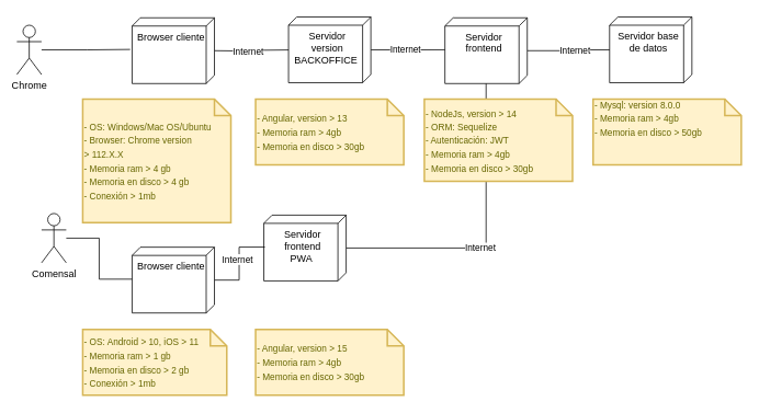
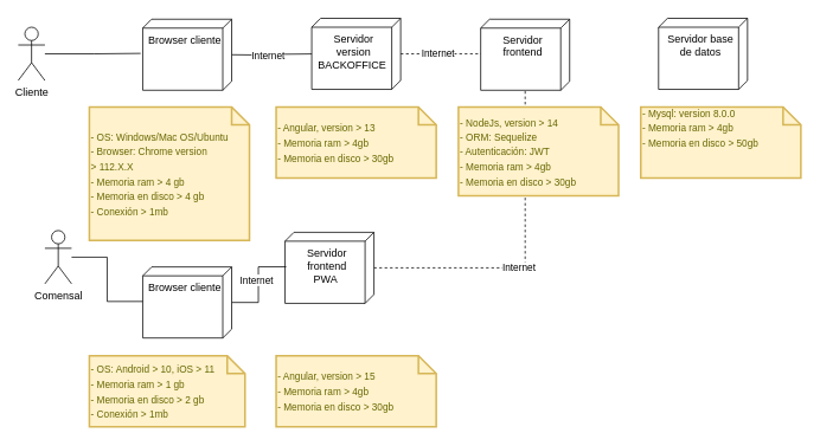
  <mxCell id="0" />
  <mxCell id="1" parent="0" />
  <mxCell id="2" value="&lt;font style=&quot;font-size: 11px;&quot;&gt;- OS: Windows/Mac OS/Ubuntu&lt;br&gt;- Browser: Chrome version &amp;gt;&amp;nbsp;112.X.X&lt;br&gt;- Memoria ram &amp;gt; 4 gb&lt;br&gt;- Memoria en disco &amp;gt; 4 gb&lt;br&gt;- Conexión &amp;gt; 1mb&lt;br&gt;&lt;/font&gt;" style="shape=note;strokeWidth=2;fontSize=14;size=20;whiteSpace=wrap;html=1;fillColor=#fff2cc;strokeColor=#d6b656;fontColor=#666600;align=left;" vertex="1" parent="1"><mxGeometry x="100" y="120" width="180" height="150" as="geometry" /></mxCell>
  <mxCell id="3" value="&lt;font style=&quot;font-size: 11px;&quot;&gt;- Mysql: version 8.0.0&lt;br&gt;- Memoria ram &amp;gt; 4gb&amp;nbsp;&lt;br style=&quot;border-color: var(--border-color);&quot;&gt;- Memoria en disco &amp;gt; 50gb&lt;br&gt;&lt;br&gt;&lt;br&gt;&lt;/font&gt;" style="shape=note;strokeWidth=2;fontSize=14;size=20;whiteSpace=wrap;html=1;fillColor=#fff2cc;strokeColor=#d6b656;fontColor=#666600;align=left;" vertex="1" parent="1"><mxGeometry x="720" y="120" width="180" height="80" as="geometry" /></mxCell>
  <mxCell id="4" value="&lt;font style=&quot;font-size: 11px;&quot;&gt;- OS: Android &amp;gt; 10, iOS &amp;gt; 11&lt;br&gt;- Memoria ram &amp;gt; 1 gb&lt;br&gt;- Memoria en disco &amp;gt; 2 gb&lt;br&gt;- Conexión &amp;gt; 1mb&lt;br&gt;&lt;/font&gt;" style="shape=note;strokeWidth=2;fontSize=14;size=20;whiteSpace=wrap;html=1;fillColor=#fff2cc;strokeColor=#d6b656;fontColor=#666600;align=left;" vertex="1" parent="1"><mxGeometry x="100" y="400" width="175" height="80" as="geometry" /></mxCell>
  <mxCell id="5" value="&lt;font style=&quot;font-size: 11px;&quot;&gt;- Angular, version &amp;gt; 13&lt;br&gt;- Memoria ram &amp;gt; 4gb&amp;nbsp;&lt;br&gt;- Memoria en disco &amp;gt; 30gb&lt;br&gt;&lt;/font&gt;" style="shape=note;strokeWidth=2;fontSize=14;size=20;whiteSpace=wrap;html=1;fillColor=#fff2cc;strokeColor=#d6b656;fontColor=#666600;align=left;" vertex="1" parent="1"><mxGeometry x="310" y="120" width="180" height="80" as="geometry" /></mxCell>
  <mxCell id="6" style="edgeStyle=orthogonalEdgeStyle;rounded=0;orthogonalLoop=1;jettySize=auto;html=1;entryX=0.5;entryY=0.9;entryDx=0;entryDy=0;entryPerimeter=0;" edge="1" parent="1"><mxGeometry relative="1" as="geometry"><mxPoint x="260" y="61" as="sourcePoint" /><mxPoint x="360" y="60" as="targetPoint" /></mxGeometry></mxCell>
  <mxCell id="7" value="Internet" style="edgeLabel;html=1;align=center;verticalAlign=middle;resizable=0;points=[];" connectable="0" vertex="1" parent="6"><mxGeometry x="0.15" y="-1" relative="1" as="geometry"><mxPoint x="-17" as="offset" /></mxGeometry></mxCell>
  <mxCell id="8" value="Browser cliente" style="verticalAlign=top;align=center;shape=cube;size=10;direction=south;html=1;boundedLbl=1;spacingLeft=5;whiteSpace=wrap;" vertex="1" parent="1"><mxGeometry x="160" y="21" width="100" height="80" as="geometry" /></mxCell>
  <mxCell id="9" style="edgeStyle=orthogonalEdgeStyle;rounded=0;orthogonalLoop=1;jettySize=auto;html=1;entryX=0.481;entryY=1.024;entryDx=0;entryDy=0;entryPerimeter=0;endArrow=none;endFill=0;" edge="1" parent="1" source="10" target="8"><mxGeometry relative="1" as="geometry" /></mxCell>
- <mxCell id="10" value="Chrome" style="shape=umlActor;verticalLabelPosition=bottom;verticalAlign=top;html=1;outlineConnect=0;" vertex="1" parent="1"><mxGeometry x="20" y="30" width="30" height="60" as="geometry" /></mxCell>
- <mxCell id="11" style="edgeStyle=orthogonalEdgeStyle;rounded=0;orthogonalLoop=1;jettySize=auto;html=1;entryX=0.486;entryY=0.976;entryDx=0;entryDy=0;entryPerimeter=0;endArrow=none;endFill=0;" edge="1" parent="1" source="13" target="16"><mxGeometry relative="1" as="geometry" /></mxCell>
+ <mxCell id="10" value="Cliente" style="shape=umlActor;verticalLabelPosition=bottom;verticalAlign=top;html=1;outlineConnect=0;" vertex="1" parent="1"><mxGeometry x="20" y="30" width="30" height="60" as="geometry" /></mxCell>
+ <mxCell id="11" style="edgeStyle=orthogonalEdgeStyle;rounded=0;orthogonalLoop=1;jettySize=auto;html=1;entryX=0.486;entryY=0.976;entryDx=0;entryDy=0;entryPerimeter=0;endArrow=none;endFill=0;dashed=1;" edge="1" parent="1" source="13" target="16"><mxGeometry relative="1" as="geometry" /></mxCell>
  <mxCell id="12" value="Internet" style="edgeLabel;html=1;align=center;verticalAlign=middle;resizable=0;points=[];" connectable="0" vertex="1" parent="11"><mxGeometry x="-0.082" y="1" relative="1" as="geometry"><mxPoint x="-1" as="offset" /></mxGeometry></mxCell>
  <mxCell id="13" value="Servidor version&lt;br&gt;BACKOFFICE&amp;nbsp;" style="verticalAlign=top;align=center;shape=cube;size=10;direction=south;html=1;boundedLbl=1;spacingLeft=5;whiteSpace=wrap;" vertex="1" parent="1"><mxGeometry x="350" y="20" width="100" height="80" as="geometry" /></mxCell>
- <mxCell id="14" style="edgeStyle=orthogonalEdgeStyle;rounded=0;orthogonalLoop=1;jettySize=auto;html=1;entryX=0.5;entryY=0.9;entryDx=0;entryDy=0;entryPerimeter=0;" edge="1" parent="1" source="16" target="17"><mxGeometry relative="1" as="geometry" /></mxCell>
- <mxCell id="15" value="Internet" style="edgeLabel;html=1;align=center;verticalAlign=middle;resizable=0;points=[];" connectable="0" vertex="1" parent="14"><mxGeometry x="0.278" y="3" relative="1" as="geometry"><mxPoint x="-13" y="3" as="offset" /></mxGeometry></mxCell>
  <mxCell id="16" value="Servidor frontend" style="verticalAlign=top;align=center;shape=cube;size=10;direction=south;html=1;boundedLbl=1;spacingLeft=5;whiteSpace=wrap;" vertex="1" parent="1"><mxGeometry x="540" y="21" width="100" height="80" as="geometry" /></mxCell>
  <mxCell id="17" value="Servidor base de datos" style="verticalAlign=top;align=center;shape=cube;size=10;direction=south;html=1;boundedLbl=1;spacingLeft=5;whiteSpace=wrap;" vertex="1" parent="1"><mxGeometry x="740" y="20" width="100" height="80" as="geometry" /></mxCell>
  <mxCell id="18" style="edgeStyle=orthogonalEdgeStyle;rounded=0;orthogonalLoop=1;jettySize=auto;html=1;entryX=0.486;entryY=0.987;entryDx=0;entryDy=0;entryPerimeter=0;endArrow=none;endFill=0;" edge="1" parent="1" source="19" target="25"><mxGeometry relative="1" as="geometry" /></mxCell>
  <mxCell id="19" value="Comensal" style="shape=umlActor;verticalLabelPosition=bottom;verticalAlign=top;html=1;outlineConnect=0;" vertex="1" parent="1"><mxGeometry x="50" y="259" width="30" height="60" as="geometry" /></mxCell>
- <mxCell id="20" style="edgeStyle=orthogonalEdgeStyle;rounded=0;orthogonalLoop=1;jettySize=auto;html=1;endArrow=none;endFill=0;" edge="1" parent="1" source="22" target="16"><mxGeometry relative="1" as="geometry" /></mxCell>
+ <mxCell id="20" style="edgeStyle=orthogonalEdgeStyle;rounded=0;orthogonalLoop=1;jettySize=auto;html=1;endArrow=none;endFill=0;dashed=1;" edge="1" parent="1" source="22" target="16"><mxGeometry relative="1" as="geometry" /></mxCell>
  <mxCell id="21" value="Internet" style="edgeLabel;html=1;align=center;verticalAlign=middle;resizable=0;points=[];" connectable="0" vertex="1" parent="20"><mxGeometry x="-0.127" y="1" relative="1" as="geometry"><mxPoint as="offset" /></mxGeometry></mxCell>
  <mxCell id="22" value="Servidor frontend&lt;br&gt;PWA&amp;nbsp;" style="verticalAlign=top;align=center;shape=cube;size=10;direction=south;html=1;boundedLbl=1;spacingLeft=5;whiteSpace=wrap;" vertex="1" parent="1"><mxGeometry x="320" y="261" width="100" height="80" as="geometry" /></mxCell>
  <mxCell id="23" style="edgeStyle=orthogonalEdgeStyle;rounded=0;orthogonalLoop=1;jettySize=auto;html=1;entryX=0.486;entryY=0.987;entryDx=0;entryDy=0;entryPerimeter=0;endArrow=none;endFill=0;" edge="1" parent="1" source="25" target="22"><mxGeometry relative="1" as="geometry" /></mxCell>
  <mxCell id="24" value="Internet" style="edgeLabel;html=1;align=center;verticalAlign=middle;resizable=0;points=[];" connectable="0" vertex="1" parent="23"><mxGeometry x="0.111" y="3" relative="1" as="geometry"><mxPoint as="offset" /></mxGeometry></mxCell>
  <mxCell id="25" value="Browser cliente" style="verticalAlign=top;align=center;shape=cube;size=10;direction=south;html=1;boundedLbl=1;spacingLeft=5;whiteSpace=wrap;" vertex="1" parent="1"><mxGeometry x="160" y="300" width="100" height="80" as="geometry" /></mxCell>
  <mxCell id="26" value="&lt;font style=&quot;font-size: 11px;&quot;&gt;- Angular, version &amp;gt; 15&lt;br&gt;- Memoria ram &amp;gt; 4gb&amp;nbsp;&lt;br&gt;- Memoria en disco &amp;gt; 30gb&lt;br&gt;&lt;/font&gt;" style="shape=note;strokeWidth=2;fontSize=14;size=20;whiteSpace=wrap;html=1;fillColor=#fff2cc;strokeColor=#d6b656;fontColor=#666600;align=left;" vertex="1" parent="1"><mxGeometry x="310" y="400" width="180" height="80" as="geometry" /></mxCell>
  <mxCell id="27" value="&lt;font style=&quot;font-size: 11px;&quot;&gt;- NodeJs, version &amp;gt; 14&lt;br&gt;- ORM: Sequelize&lt;br&gt;- Autenticación: JWT&lt;br&gt;- Memoria ram &amp;gt; 4gb&amp;nbsp;&lt;br style=&quot;border-color: var(--border-color);&quot;&gt;- Memoria en disco &amp;gt; 30gb&lt;br&gt;&lt;/font&gt;" style="shape=note;strokeWidth=2;fontSize=14;size=20;whiteSpace=wrap;html=1;fillColor=#fff2cc;strokeColor=#d6b656;fontColor=#666600;align=left;" vertex="1" parent="1"><mxGeometry x="515" y="120" width="180" height="100" as="geometry" /></mxCell>
